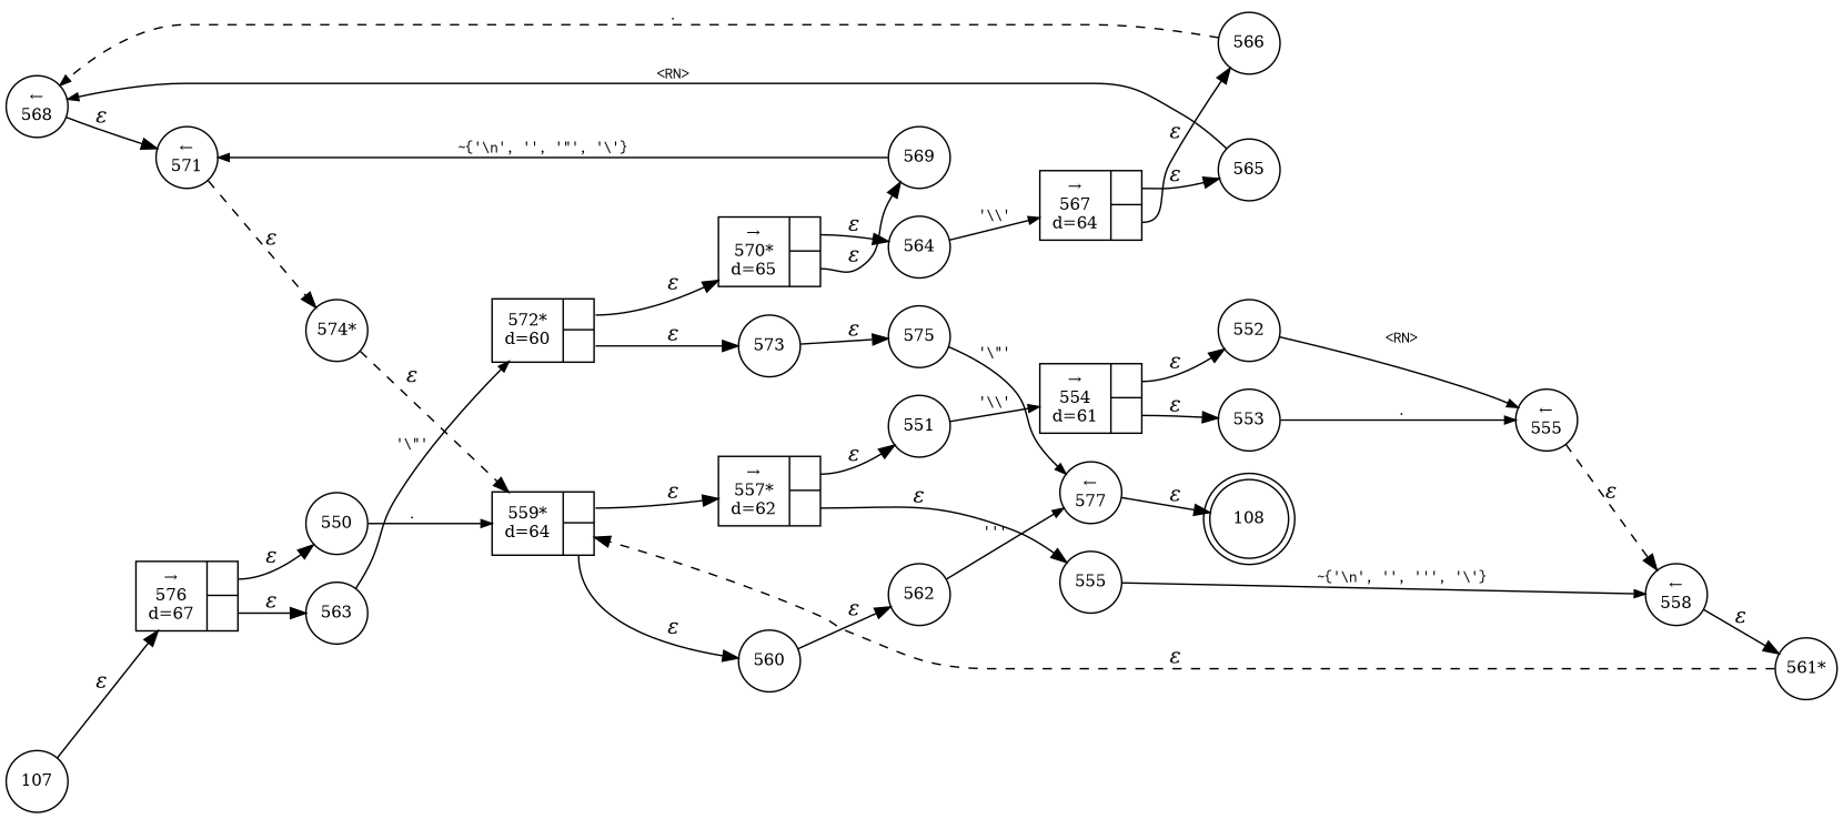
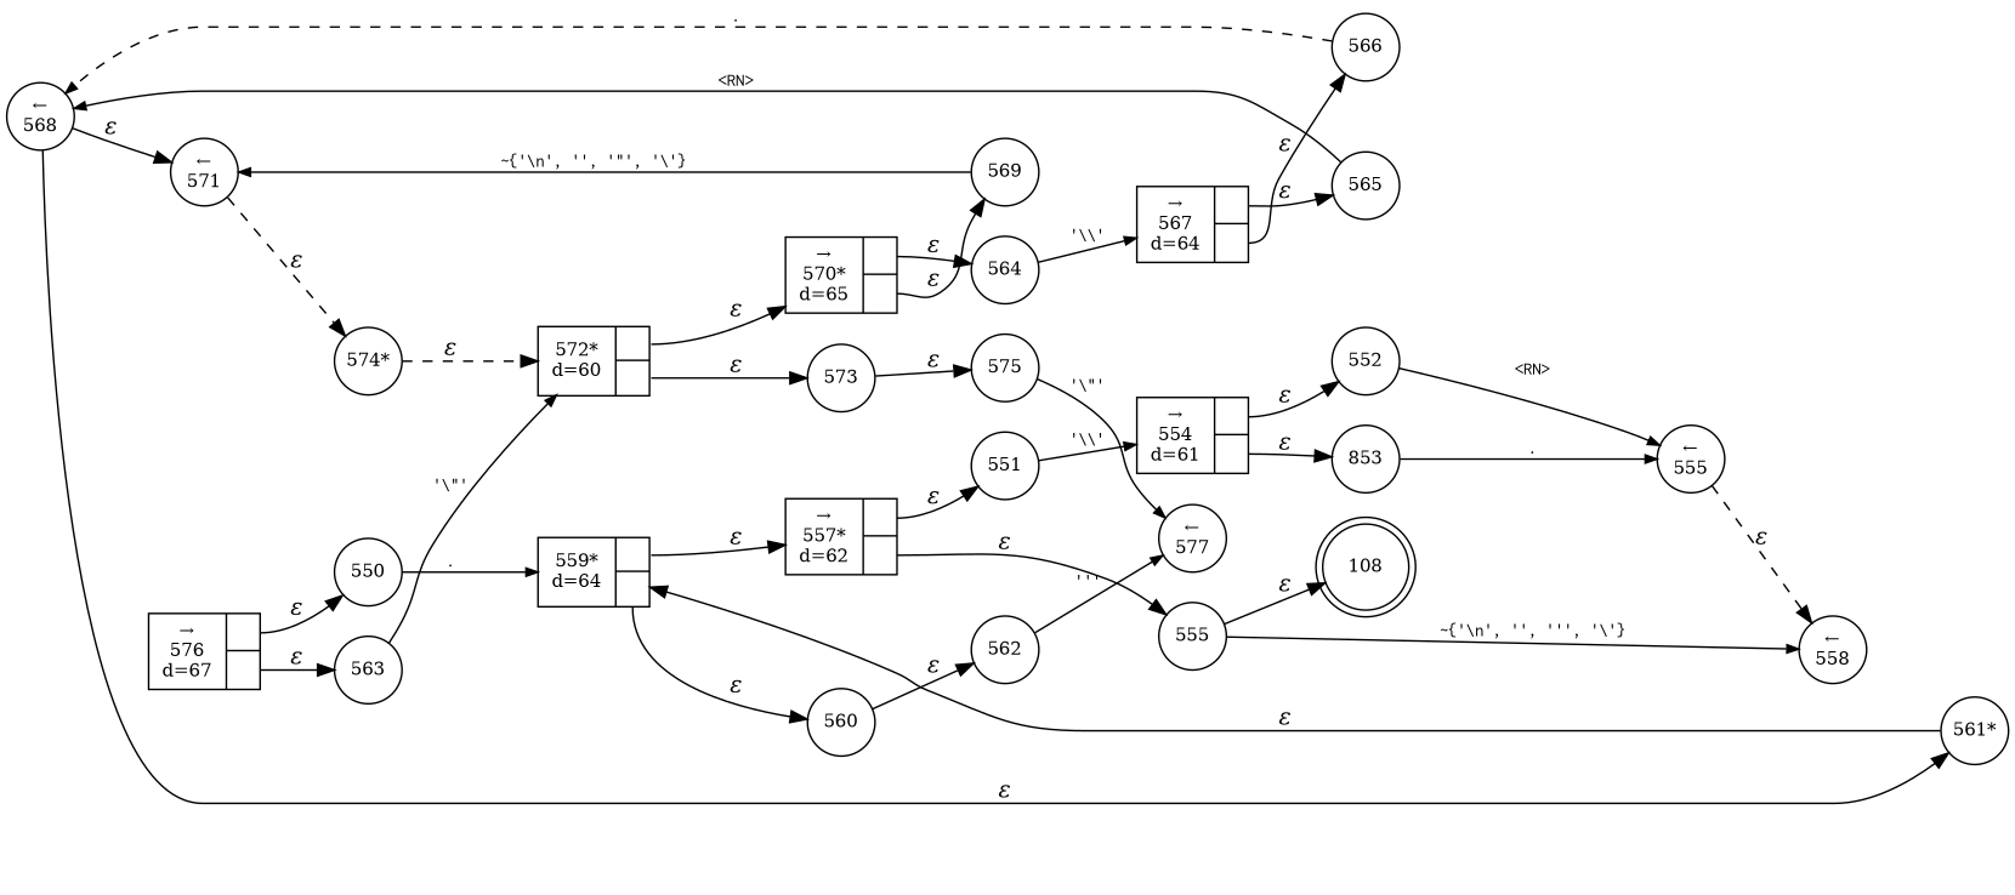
  digraph {
    rankdir=LR
    node [fixedsize=true fontsize=11 shape=circle peripheries=1]
    edge [fontname="Times-Italic"]
    n1 [label=108 shape=doublecircle width=.6 peripheries=""]
    n2 [fixedsize=false label="{&rarr;\n576\nd=67|{<p0>|<p1>}}" shape=record]
    n3 [label=550 width=.55]
    n4 [label=563 width=.55]
    n5 [fixedsize=false label="{559*\nd=64|{<p0>|<p1>}}" shape=record]
    n6 [fixedsize=false label="{572*\nd=60|{<p0>|<p1>}}" shape=record]
    n7 [label="&larr;\n577" width=.55]
    n8 [fixedsize=false label="{&rarr;\n557*\nd=62|{<p0>|<p1>}}" shape=record]
    n9 [label=560 width=.55]
    n10 [label=551 width=.55]
    n11 [fixedsize=false label="{&rarr;\n554\nd=61|{<p0>|<p1>}}" shape=record]
    n12 [label=552 width=.55]
-   n13 [label=553 width=.55]
+   n13 [label=853 width=.55]
    n14 [label="&larr;\n555" width=.55]
    n15 [label="&larr;\n558" width=.55]
-   n16 [label=107 width=.55]
    n17 [label="561*" width=.55]
    n18 [label=555 width=.55]
    n19 [label=562 width=.55]
    n20 [fixedsize=false label="{&rarr;\n570*\nd=65|{<p0>|<p1>}}" shape=record]
    n21 [label=573 width=.55]
    n22 [label=564 width=.55]
    n23 [fixedsize=false label="{&rarr;\n567\nd=64|{<p0>|<p1>}}" shape=record]
    n24 [label=565 width=.55]
    n25 [label=566 width=.55]
    n26 [label="&larr;\n568" width=.55]
    n27 [label="&larr;\n571" width=.55]
    n28 [label="574*" width=.55]
    n29 [label=569 width=.55]
    n30 [label=575 width=.55]
    n2 -> n3 [label="&epsilon;" tailport=p0]
    n2 -> n4 [label="&epsilon;" tailport=p1]
    n3 -> n5 [arrowhead=normal arrowsize=.7 fontname=Courier fontsize=11 label="."]
    n4 -> n6 [arrowhead=normal arrowsize=.7 fontname=Courier fontsize=11 label="'\\\"'"]
    n5 -> n8 [label="&epsilon;" tailport=p0]
    n5 -> n9 [label="&epsilon;" tailport=p1]
    n6 -> n20 [label="&epsilon;" tailport=p0]
    n6 -> n21 [label="&epsilon;" tailport=p1]
-   n7 -> n1 [label="&epsilon;"]
+   n18 -> n1 [label="&epsilon;"]
    n8 -> n10 [label="&epsilon;" tailport=p0]
    n8 -> n18 [label="&epsilon;" tailport=p1]
    n9 -> n19 [label="&epsilon;"]
    n10 -> n11 [arrowhead=normal arrowsize=.7 fontname=Courier fontsize=11 label="'\\\\'"]
    n11 -> n12 [label="&epsilon;" tailport=p0]
    n11 -> n13 [label="&epsilon;" tailport=p1]
    n12 -> n14 [arrowhead=normal arrowsize=.7 fontname=Courier fontsize=11 label="<RN>"]
    n13 -> n14 [arrowhead=normal arrowsize=.7 fontname=Courier fontsize=11 label="."]
    n14 -> n15 [label="&epsilon;" style=dashed]
-   n15 -> n17 [label="&epsilon;"]
-   n16 -> n2 [label="&epsilon;"]
-   n17 -> n5 [label="&epsilon;" style=dashed]
+   n26 -> n17 [label="&epsilon;"]
+   n17 -> n5 [label="&epsilon;" style=solid]
    n18 -> n15 [arrowhead=normal arrowsize=.7 fontname=Courier fontsize=11 label="~{'\\n', '', ''', '\\'}"]
    n19 -> n7 [arrowhead=normal arrowsize=.7 fontname=Courier fontsize=11 label="'''"]
    n20 -> n22 [label="&epsilon;" tailport=p0]
    n20 -> n29 [label="&epsilon;" tailport=p1]
    n21 -> n30 [label="&epsilon;"]
    n22 -> n23 [arrowhead=normal arrowsize=.7 fontname=Courier fontsize=11 label="'\\\\'"]
    n23 -> n24 [label="&epsilon;" tailport=p0]
    n23 -> n25 [label="&epsilon;" tailport=p1]
    n24 -> n26 [arrowhead=normal arrowsize=.7 fontname=Courier fontsize=11 label="<RN>"]
    n25 -> n26 [arrowhead=normal arrowsize=.7 fontname=Courier fontsize=11 label="." style=dashed]
    n26 -> n27 [label="&epsilon;"]
    n27 -> n28 [label="&epsilon;" style=dashed]
-   n28 -> n5 [label="&epsilon;" style=dashed]
+   n28 -> n6 [label="&epsilon;" style=dashed]
    n29 -> n27 [arrowhead=normal arrowsize=.7 fontname=Courier fontsize=11 label="~{'\\n', '', '\"', '\\'}"]
    n30 -> n7 [arrowhead=normal arrowsize=.7 fontname=Courier fontsize=11 label="'\\\"'"]
  }
